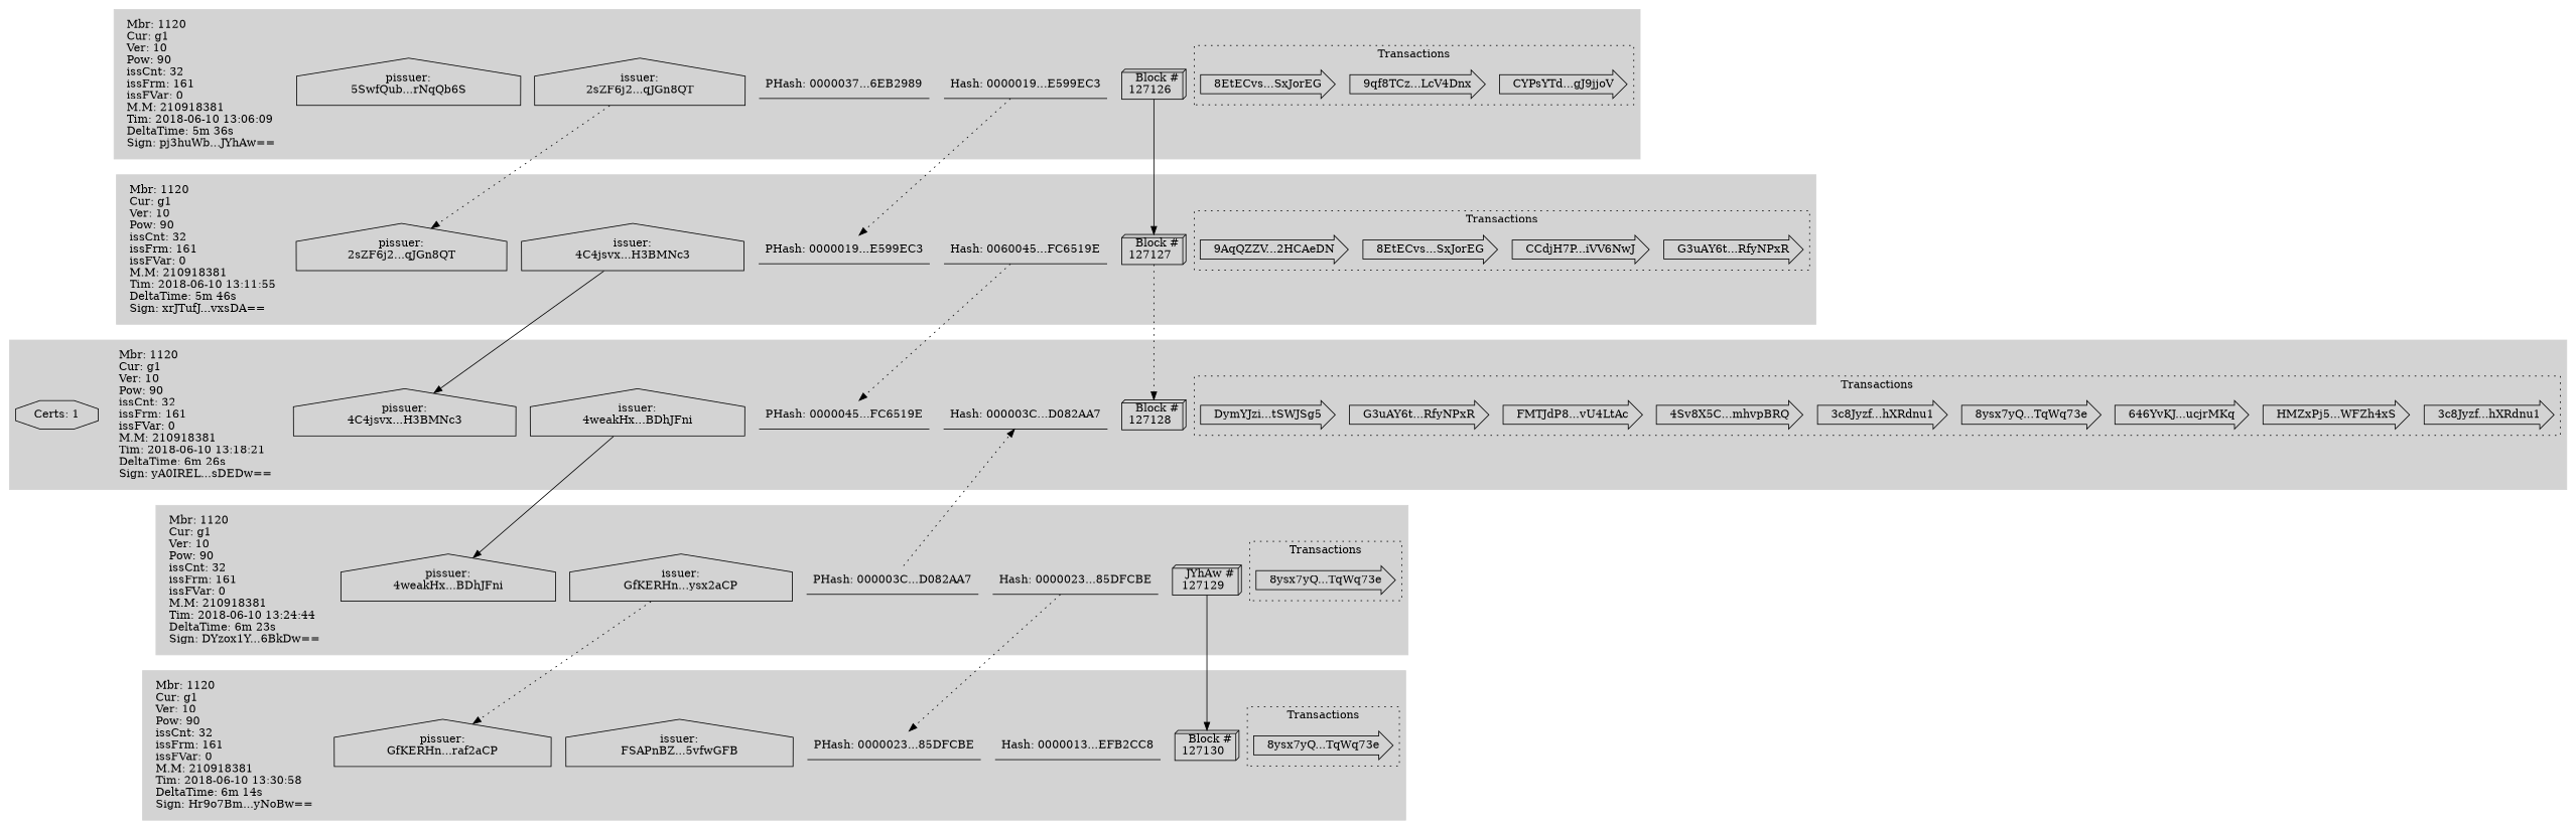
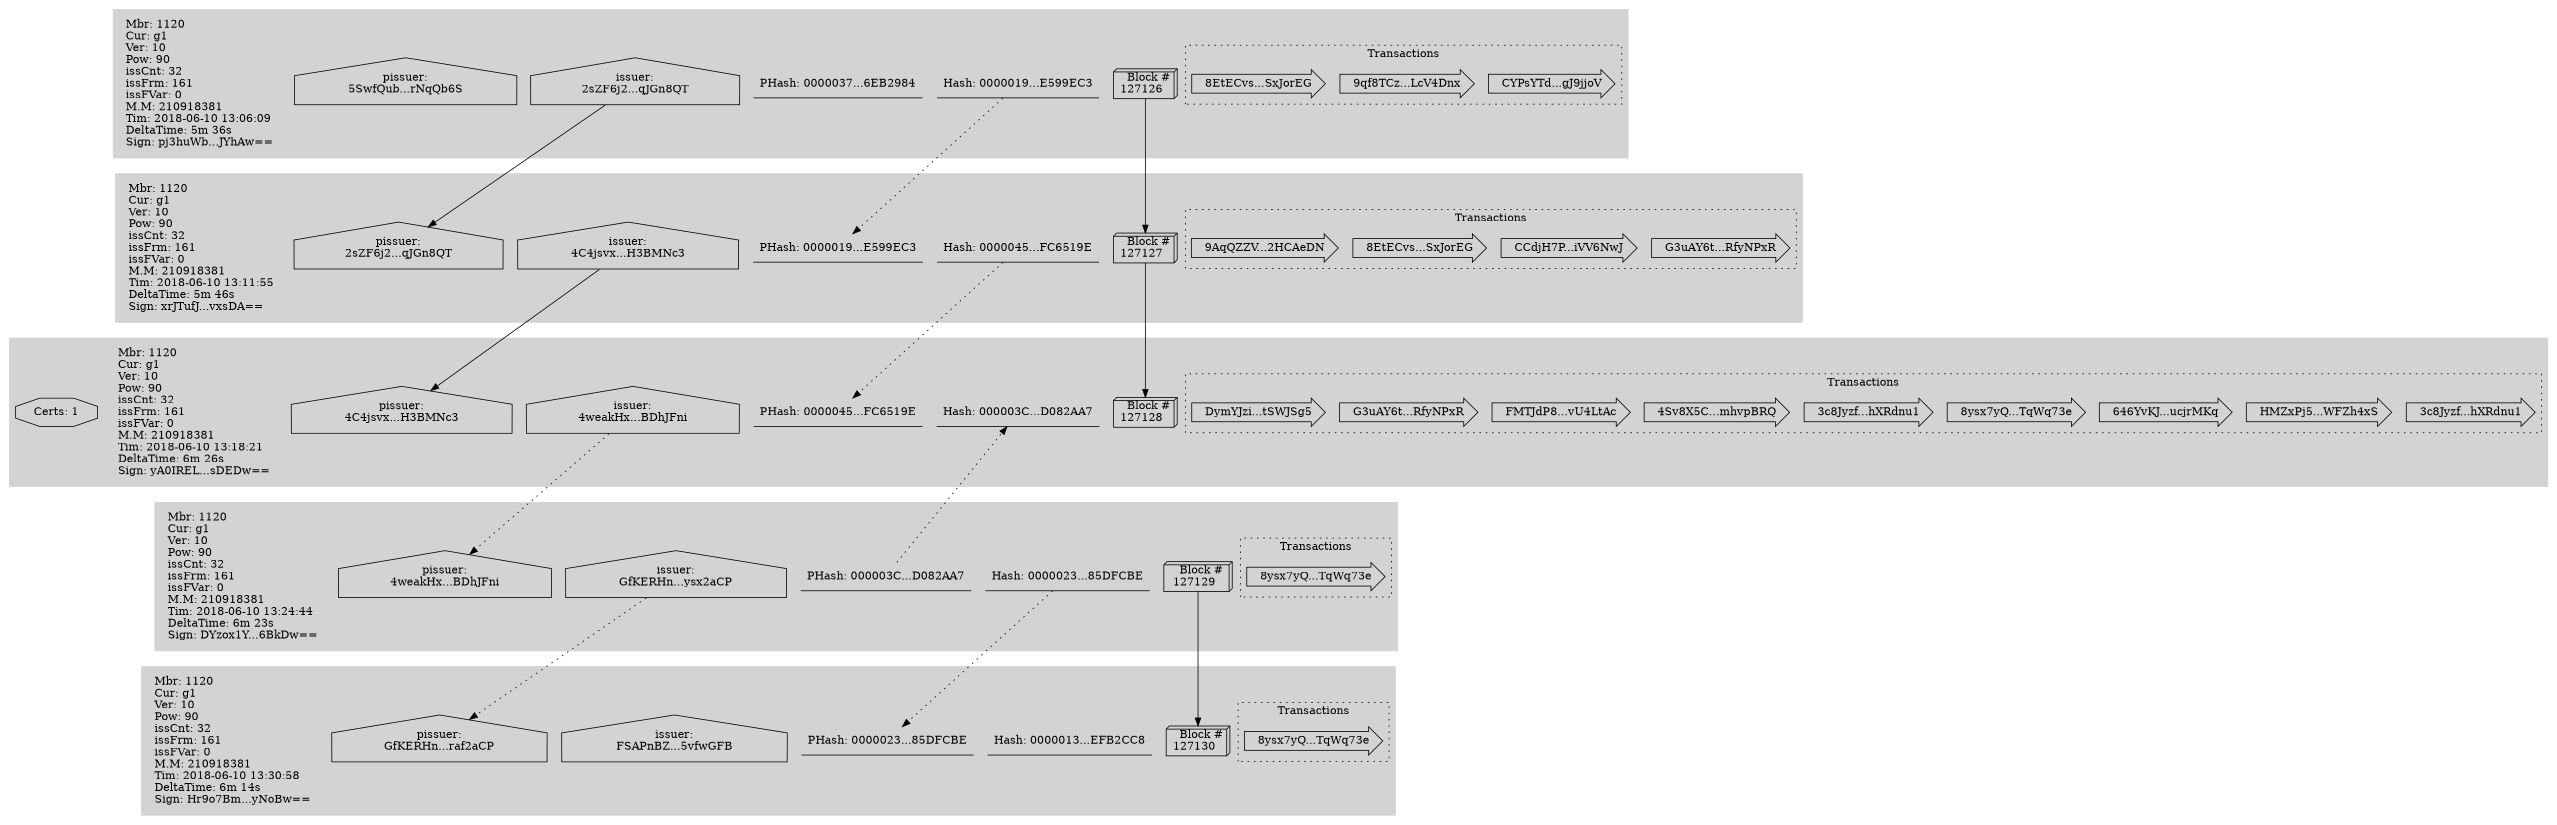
  digraph {
    rankdir=TB
    node [shape=rarrow]
    edge [weight=0 style=dotted]
    n1 [label="  CYPsYTd...gJ9jjoV  "]
    n2 [label="  9qf8TCz...LcV4Dnx  "]
    n3 [label="  8EtECvs...SxJorEG  "]
    n4 [label="  Block #\n127126  " shape=box3d]
    n5 [label="Hash: 0000019...E599EC3" shape=underline]
-   n6 [label="PHash: 0000037...6EB2989" shape=underline]
+   n6 [label="PHash: 0000037...6EB2984" shape=underline]
    n7 [label="issuer:\n2sZF6j2...qJGn8QT" shape=house]
    n8 [label="pissuer:\n5SwfQub...rNqQb6S" shape=house]
    n9 [label="Mbr: 1120\lCur: g1\lVer: 10\lPow: 90\lissCnt: 32\lissFrm: 161\lissFVar: 0\lM.M: 210918381\lTim: 2018-06-10 13:06:09\lDeltaTime: 5m 36s\lSign: pj3huWb...JYhAw==\l" labeljust=l shape=plaintext]
    n10 [label="  G3uAY6t...RfyNPxR  "]
    n11 [label="  CCdjH7P...iVV6NwJ  "]
    n12 [label="  8EtECvs...SxJorEG  "]
    n13 [label="  9AqQZZV...2HCAeDN  "]
    n14 [label="  Block #\n127127  " shape=box3d]
-   n15 [label="Hash: 0060045...FC6519E" shape=underline]
+   n15 [label="Hash: 0000045...FC6519E" shape=underline]
    n16 [label="PHash: 0000019...E599EC3" shape=underline]
    n17 [label="issuer:\n4C4jsvx...H3BMNc3" shape=house]
    n18 [label="pissuer:\n2sZF6j2...qJGn8QT" shape=house]
    n19 [label="Mbr: 1120\lCur: g1\lVer: 10\lPow: 90\lissCnt: 32\lissFrm: 161\lissFVar: 0\lM.M: 210918381\lTim: 2018-06-10 13:11:55\lDeltaTime: 5m 46s\lSign: xrJTufJ...vxsDA==\l" labeljust=l shape=plaintext]
    n20 [label="  3c8Jyzf...hXRdnu1  "]
    n21 [label="  HMZxPj5...WFZh4xS  "]
    n22 [label="  646YvKJ...ucjrMKq  "]
    n23 [label="  8ysx7yQ...TqWq73e  "]
    n24 [label="  3c8Jyzf...hXRdnu1  "]
    n25 [label="  4Sv8X5C...mhvpBRQ  "]
    n26 [label="  FMTJdP8...vU4LtAc  "]
    n27 [label="  G3uAY6t...RfyNPxR  "]
    n28 [label="  DymYJzi...tSWJSg5  "]
    n29 [label="  Block #\n127128  " shape=box3d]
    n30 [label="Hash: 000003C...D082AA7" shape=underline]
    n31 [label="PHash: 0000045...FC6519E" shape=underline]
    n32 [label="issuer:\n4weakHx...BDhJFni" shape=house]
    n33 [label="pissuer:\n4C4jsvx...H3BMNc3" shape=house]
    n34 [label="Mbr: 1120\lCur: g1\lVer: 10\lPow: 90\lissCnt: 32\lissFrm: 161\lissFVar: 0\lM.M: 210918381\lTim: 2018-06-10 13:18:21\lDeltaTime: 6m 26s\lSign: yA0IREL...sDEDw==\l" labeljust=l shape=plaintext]
    n35 [label="Certs: 1" shape=octagon]
    n36 [label="  8ysx7yQ...TqWq73e  "]
-   n37 [label="  JYhAw #\n127129  " shape=box3d]
+   n37 [label="  Block #\n127129  " shape=box3d]
    n38 [label="Hash: 0000023...85DFCBE" shape=underline]
    n39 [label="PHash: 000003C...D082AA7" shape=underline]
    n40 [label="issuer:\nGfKERHn...ysx2aCP" shape=house]
    n41 [label="pissuer:\n4weakHx...BDhJFni" shape=house]
    n42 [label="Mbr: 1120\lCur: g1\lVer: 10\lPow: 90\lissCnt: 32\lissFrm: 161\lissFVar: 0\lM.M: 210918381\lTim: 2018-06-10 13:24:44\lDeltaTime: 6m 23s\lSign: DYzox1Y...6BkDw==\l" labeljust=l shape=plaintext]
    n43 [label="  8ysx7yQ...TqWq73e  "]
    n44 [label="  Block #\n127130  " shape=box3d]
    n45 [label="Hash: 0000013...EFB2CC8" shape=underline]
    n46 [label="PHash: 0000023...85DFCBE" shape=underline]
    n47 [label="issuer:\nFSAPnBZ...5vfwGFB" shape=house]
    n48 [label="pissuer:\nGfKERHn...raf2aCP" shape=house]
    n49 [label="Mbr: 1120\lCur: g1\lVer: 10\lPow: 90\lissCnt: 32\lissFrm: 161\lissFVar: 0\lM.M: 210918381\lTim: 2018-06-10 13:30:58\lDeltaTime: 6m 14s\lSign: Hr9o7Bm...yNoBw==\l" labeljust=l shape=plaintext]
    subgraph cluster_1 {
      color=lightgrey
      style=filled
      n4
      n5
      n6
      n7
      n8
      n9
      subgraph cluster_2 {
        color=black
        label=Transactions
        labelloc=t
        style=dotted
        n1
        n2
        n3
      }
    }
    subgraph cluster_3 {
      color=lightgrey
      style=filled
      n14
      n15
      n16
      n17
      n18
      n19
      subgraph cluster_4 {
        color=black
        label=Transactions
        labelloc=t
        style=dotted
        n10
        n11
        n12
        n13
      }
    }
    subgraph cluster_5 {
      color=lightgrey
      style=filled
      n29
      n30
      n31
      n32
      n33
      n34
      n35
      subgraph cluster_6 {
        color=black
        label=Transactions
        labelloc=t
        style=dotted
        n20
        n21
        n22
        n23
        n24
        n25
        n26
        n27
        n28
      }
    }
    subgraph cluster_7 {
      color=lightgrey
      style=filled
      n37
      n38
      n39
      n40
      n41
      n42
      subgraph cluster_8 {
        color=black
        label=Transactions
        labelloc=t
        style=dotted
        n36
      }
    }
    subgraph cluster_9 {
      color=lightgrey
      style=filled
      n44
      n45
      n46
      n47
      n48
      n49
      subgraph cluster_10 {
        color=black
        label=Transactions
        labelloc=t
        style=dotted
        n43
      }
    }
    subgraph cluster_11 {
      color=black
    }
    n4 -> n14 [weight=10 style=""]
    n5 -> n16
-   n7 -> n18
-   n14 -> n29 [weight=10]
+   n7 -> n18 [style=solid]
+   n14 -> n29 [weight=10 style=""]
    n15 -> n31
    n17 -> n33 [style=solid]
-   n32 -> n41 [style=solid]
+   n32 -> n41
    n37 -> n44 [weight=10 style=""]
    n38 -> n46
    n39 -> n30
    n40 -> n48
  }
